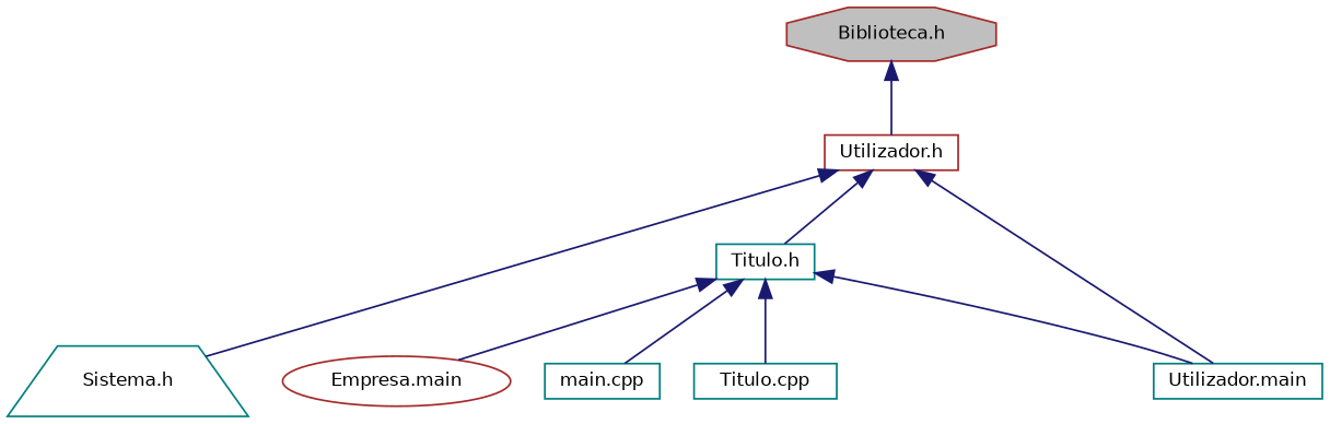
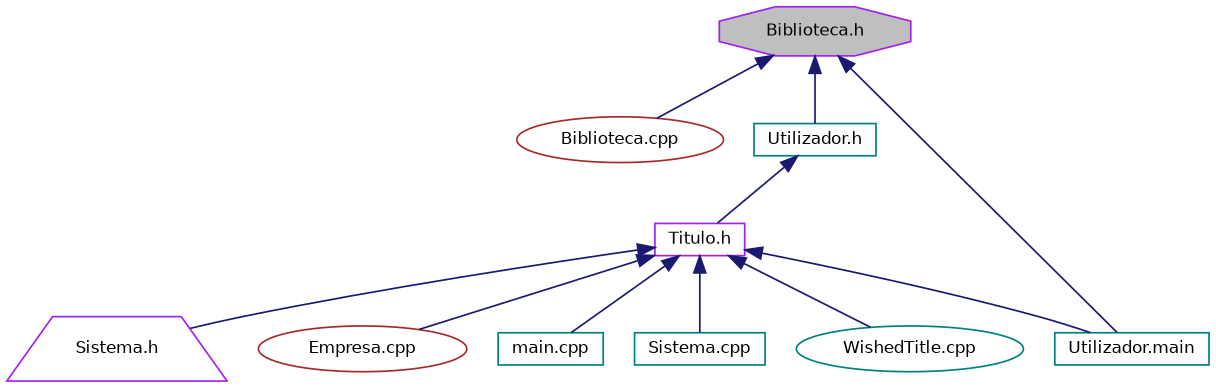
  digraph {
    node [color=teal fillcolor=white fontname=Helvetica fontsize=10 shape=box style=filled]
    edge [color=midnightblue dir=back fontname=Helvetica fontsize=10 labelfontname=Helvetica labelfontsize=10 style=solid]
-   n1 [color=brown fillcolor=grey75 fontcolor=black height=0.2 label="Biblioteca.h" shape=octagon width=0.4]
-   n3 [color=brown height=0.2 label="Utilizador.h" width=0.4]
-   n4 [height=0.2 label="Titulo.h" width=0.4]
+   n1 [color=purple fillcolor=grey75 fontcolor=black height=0.2 label="Biblioteca.h" shape=octagon width=0.4]
+   n2 [color=brown height=0.2 label="Biblioteca.cpp" shape=ellipse width=0.4]
+   n3 [height=0.2 label="Utilizador.h" width=0.4]
+   n4 [color=purple height=0.2 label="Titulo.h" width=0.4]
    n5 [height=0.2 label="Utilizador.main" width=0.4]
-   n6 [height=0.2 label="Sistema.h" shape=trapezium width=0.4]
-   n7 [color=brown height=0.2 label="Empresa.main" shape=ellipse width=0.4]
+   n6 [color=purple height=0.2 label="Sistema.h" shape=trapezium width=0.4]
+   n7 [color=brown height=0.2 label="Empresa.cpp" shape=ellipse width=0.4]
    n8 [height=0.2 label="main.cpp" width=0.4]
-   n9 [height=0.2 label="Titulo.cpp" width=0.4]
+   n9 [height=0.2 label="Sistema.cpp" width=0.4]
+   n10 [height=0.2 label="WishedTitle.cpp" shape=ellipse width=0.4]
+   n1 -> n2
    n1 -> n3
    n3 -> n4
-   n3 -> n5
-   n3 -> n6
+   n1 -> n5
+   n4 -> n6
    n4 -> n5
    n4 -> n7
    n4 -> n8
    n4 -> n9
+   n4 -> n10
  }
